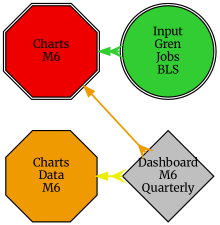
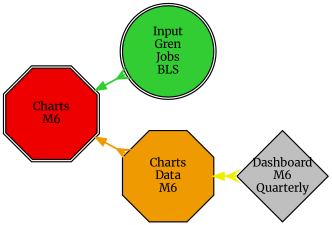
  digraph {
    fontname=Merriweather
    nodesep=0.75
    rankdir=LR
    node [fixedsize=true fontname=Merriweather fontsize=20 penwidth=2 style=filled]
    edge [arrowhead=crow arrowsize=1.75 dir=both fontname=Merriweather penwidth=3]
    n1 [fillcolor=limegreen height=2.2 label="Input\nGren\nJobs\nBLS" shape=doublecircle width=2.2]
    n2 [fillcolor=grey75 height=2.2 label="Dashboard\nM6\nQuarterly" shape=diamond width=2.2]
    n3 [fillcolor=orange2 height=2.2 label="Charts\nData\nM6" shape=octagon width=2.2]
    n4 [fillcolor=red2 height=2.2 label="Charts\nM6" shape=doubleoctagon width=2.2]
    n3 -> n2 [color=yellow2]
    n4 -> n1 [color=limegreen]
-   n4 -> n2 [color=orange2]
+   n4 -> n3 [color=orange2]
  }
